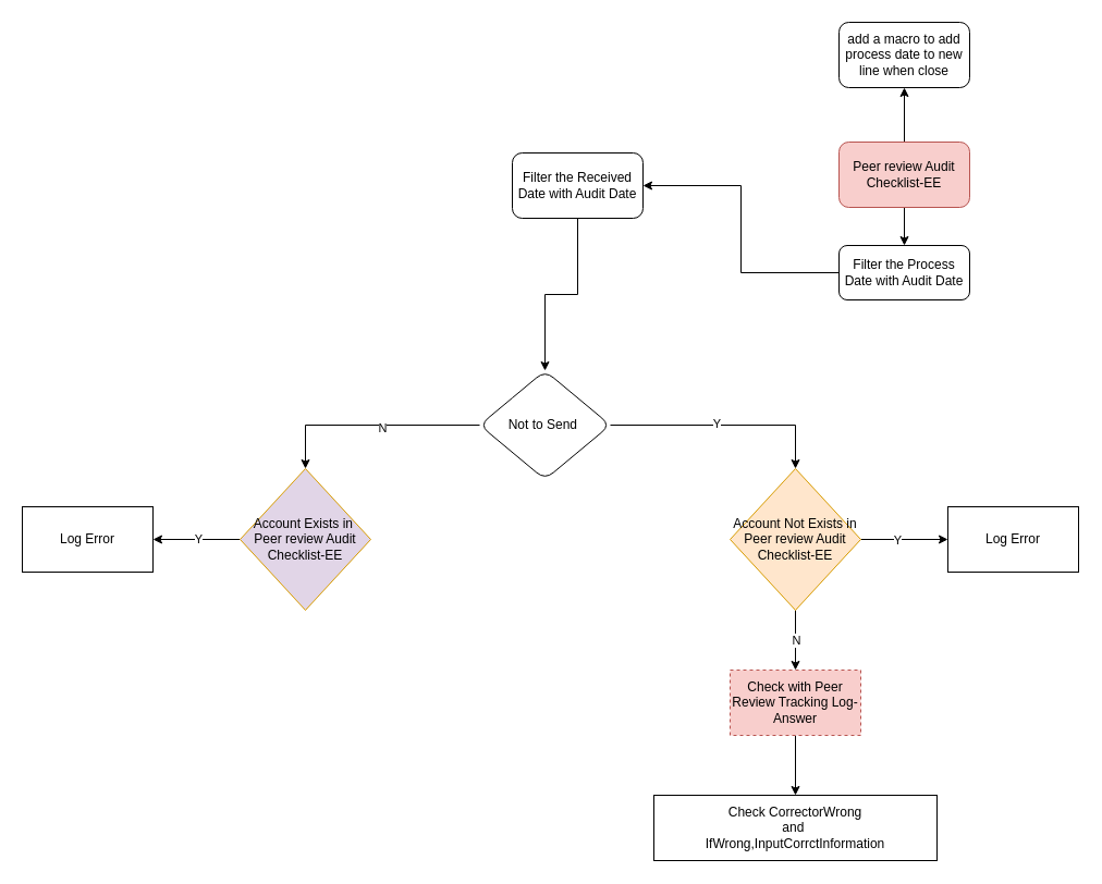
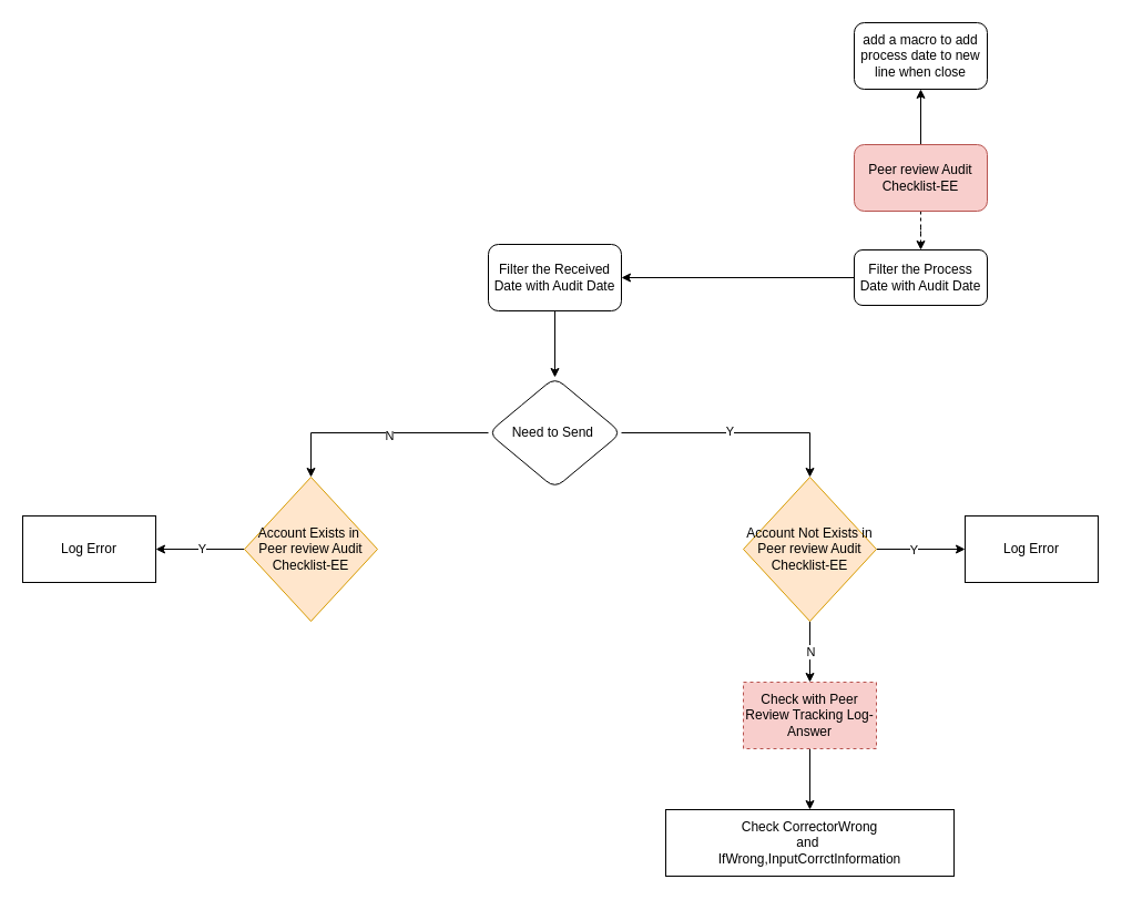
  <mxCell id="0" />
  <mxCell id="1" parent="0" />
  <mxCell id="2" value="" style="edgeStyle=orthogonalEdgeStyle;rounded=0;orthogonalLoop=1;jettySize=auto;html=1;" edge="1" parent="1" source="3" target="11"><mxGeometry relative="1" as="geometry" /></mxCell>
- <mxCell id="3" value="Filter the Received Date with Audit Date" style="whiteSpace=wrap;html=1;rounded=1;" vertex="1" parent="1"><mxGeometry x="470" y="140" width="120" height="60" as="geometry" /></mxCell>
- <mxCell id="4" value="" style="edgeStyle=orthogonalEdgeStyle;rounded=0;orthogonalLoop=1;jettySize=auto;html=1;" edge="1" parent="1" source="6" target="13"><mxGeometry relative="1" as="geometry" /></mxCell>
+ <mxCell id="3" value="Filter the Received Date with Audit Date" style="whiteSpace=wrap;html=1;rounded=1;" vertex="1" parent="1"><mxGeometry x="440" y="220" width="120" height="60" as="geometry" /></mxCell>
+ <mxCell id="4" value="" style="edgeStyle=orthogonalEdgeStyle;rounded=0;orthogonalLoop=1;jettySize=auto;html=1;dashed=1;" edge="1" parent="1" source="6" target="13"><mxGeometry relative="1" as="geometry" /></mxCell>
  <mxCell id="5" value="" style="edgeStyle=orthogonalEdgeStyle;rounded=0;orthogonalLoop=1;jettySize=auto;html=1;" edge="1" parent="1" source="6" target="14"><mxGeometry relative="1" as="geometry" /></mxCell>
  <mxCell id="6" value="Peer review Audit Checklist-EE" style="rounded=1;whiteSpace=wrap;html=1;fillColor=#f8cecc;strokeColor=#b85450;" vertex="1" parent="1"><mxGeometry x="770" y="130" width="120" height="60" as="geometry" /></mxCell>
  <mxCell id="7" value="" style="edgeStyle=orthogonalEdgeStyle;rounded=0;orthogonalLoop=1;jettySize=auto;html=1;entryX=0.5;entryY=0;entryDx=0;entryDy=0;" edge="1" parent="1" source="11" target="22"><mxGeometry relative="1" as="geometry"><mxPoint x="640" y="390" as="targetPoint" /></mxGeometry></mxCell>
  <mxCell id="8" value="Y" style="edgeLabel;html=1;align=center;verticalAlign=middle;resizable=0;points=[];" vertex="1" connectable="0" parent="7"><mxGeometry x="-0.075" y="2" relative="1" as="geometry"><mxPoint as="offset" /></mxGeometry></mxCell>
  <mxCell id="9" value="" style="edgeStyle=orthogonalEdgeStyle;rounded=0;orthogonalLoop=1;jettySize=auto;html=1;entryX=0.5;entryY=0;entryDx=0;entryDy=0;" edge="1" parent="1" source="11" target="17"><mxGeometry relative="1" as="geometry"><mxPoint x="360" y="390" as="targetPoint" /></mxGeometry></mxCell>
  <mxCell id="10" value="N" style="edgeLabel;html=1;align=center;verticalAlign=middle;resizable=0;points=[];" vertex="1" connectable="0" parent="9"><mxGeometry x="-0.1" y="2" relative="1" as="geometry"><mxPoint as="offset" /></mxGeometry></mxCell>
- <mxCell id="11" value="Not to Send&amp;nbsp;" style="rhombus;whiteSpace=wrap;html=1;rounded=1;" vertex="1" parent="1"><mxGeometry x="440" y="340" width="120" height="100" as="geometry" /></mxCell>
+ <mxCell id="11" value="Need to Send&amp;nbsp;" style="rhombus;whiteSpace=wrap;html=1;rounded=1;" vertex="1" parent="1"><mxGeometry x="440" y="340" width="120" height="100" as="geometry" /></mxCell>
  <mxCell id="12" style="edgeStyle=orthogonalEdgeStyle;rounded=0;orthogonalLoop=1;jettySize=auto;html=1;entryX=1;entryY=0.5;entryDx=0;entryDy=0;" edge="1" parent="1" source="13" target="3"><mxGeometry relative="1" as="geometry" /></mxCell>
  <mxCell id="13" value="Filter the Process Date with Audit Date" style="whiteSpace=wrap;html=1;rounded=1;" vertex="1" parent="1"><mxGeometry x="770" y="225" width="120" height="50" as="geometry" /></mxCell>
  <mxCell id="14" value="add a macro to add process date to new line when close" style="whiteSpace=wrap;html=1;rounded=1;" vertex="1" parent="1"><mxGeometry x="770" y="20" width="120" height="60" as="geometry" /></mxCell>
  <mxCell id="15" value="" style="edgeStyle=orthogonalEdgeStyle;rounded=0;orthogonalLoop=1;jettySize=auto;html=1;" edge="1" parent="1" source="17" target="23"><mxGeometry relative="1" as="geometry" /></mxCell>
  <mxCell id="16" value="Y" style="edgeLabel;html=1;align=center;verticalAlign=middle;resizable=0;points=[];" vertex="1" connectable="0" parent="15"><mxGeometry x="-0.025" y="-1" relative="1" as="geometry"><mxPoint as="offset" /></mxGeometry></mxCell>
- <mxCell id="17" value="Account Exists in&amp;nbsp;&lt;br&gt;Peer review Audit Checklist-EE" style="rhombus;whiteSpace=wrap;html=1;fillColor=#e1d5e7;strokeColor=#d79b00;" vertex="1" parent="1"><mxGeometry x="220" y="430" width="120" height="130" as="geometry" /></mxCell>
+ <mxCell id="17" value="Account Exists in&amp;nbsp;&lt;br&gt;Peer review Audit Checklist-EE" style="rhombus;whiteSpace=wrap;html=1;fillColor=#ffe6cc;strokeColor=#d79b00;" vertex="1" parent="1"><mxGeometry x="220" y="430" width="120" height="130" as="geometry" /></mxCell>
  <mxCell id="18" value="" style="edgeStyle=orthogonalEdgeStyle;rounded=0;orthogonalLoop=1;jettySize=auto;html=1;" edge="1" parent="1" source="22" target="24"><mxGeometry relative="1" as="geometry" /></mxCell>
  <mxCell id="19" value="Y" style="edgeLabel;html=1;align=center;verticalAlign=middle;resizable=0;points=[];" vertex="1" connectable="0" parent="18"><mxGeometry x="-0.175" y="-3" relative="1" as="geometry"><mxPoint y="-3" as="offset" /></mxGeometry></mxCell>
  <mxCell id="20" value="" style="edgeStyle=orthogonalEdgeStyle;rounded=0;orthogonalLoop=1;jettySize=auto;html=1;" edge="1" parent="1" source="22" target="26"><mxGeometry relative="1" as="geometry" /></mxCell>
  <mxCell id="21" value="N" style="edgeLabel;html=1;align=center;verticalAlign=middle;resizable=0;points=[];" vertex="1" connectable="0" parent="20"><mxGeometry x="-0.009" relative="1" as="geometry"><mxPoint as="offset" /></mxGeometry></mxCell>
  <mxCell id="22" value="Account Not Exists in&lt;br&gt;Peer review Audit Checklist-EE" style="rhombus;whiteSpace=wrap;html=1;fillColor=#ffe6cc;strokeColor=#d79b00;" vertex="1" parent="1"><mxGeometry x="670" y="430" width="120" height="130" as="geometry" /></mxCell>
  <mxCell id="23" value="Log Error" style="whiteSpace=wrap;html=1;" vertex="1" parent="1"><mxGeometry x="20" y="465" width="120" height="60" as="geometry" /></mxCell>
  <mxCell id="24" value="Log Error" style="whiteSpace=wrap;html=1;" vertex="1" parent="1"><mxGeometry x="870" y="465" width="120" height="60" as="geometry" /></mxCell>
  <mxCell id="25" value="" style="edgeStyle=orthogonalEdgeStyle;rounded=0;orthogonalLoop=1;jettySize=auto;html=1;" edge="1" parent="1" source="26" target="27"><mxGeometry relative="1" as="geometry" /></mxCell>
  <mxCell id="26" value="Check with Peer Review Tracking Log-Answer" style="whiteSpace=wrap;html=1;fillColor=#f8cecc;strokeColor=#b85450;dashed=1;" vertex="1" parent="1"><mxGeometry x="670" y="615" width="120" height="60" as="geometry" /></mxCell>
  <mxCell id="27" value="Check CorrectorWrong&lt;br&gt;and&amp;nbsp;&lt;br&gt;IfWrong,InputCorrctInformation" style="whiteSpace=wrap;html=1;" vertex="1" parent="1"><mxGeometry x="600" y="730" width="260" height="60" as="geometry" /></mxCell>
